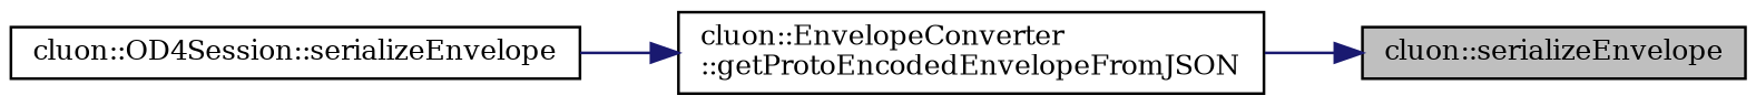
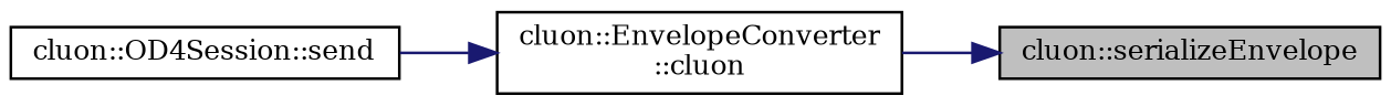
  digraph {
    fontname="DejaVu Serif"
    rankdir=RL
    node [color=black fillcolor=white fontname="DejaVu Serif" fontsize=10 shape=record style=filled]
    edge [color=midnightblue dir=back fontname="DejaVu Serif" fontsize=10 labelfontname=Helvetica labelfontsize=10 style=solid]
    n1 [fillcolor=grey75 fontcolor=black height=0.2 label="cluon::serializeEnvelope" width=0.4]
-   n2 [height=0.2 label="cluon::EnvelopeConverter\l::getProtoEncodedEnvelopeFromJSON" width=0.4]
-   n3 [height=0.2 label="cluon::OD4Session::serializeEnvelope" width=0.4]
+   n2 [height=0.2 label="cluon::EnvelopeConverter\l::cluon" width=0.4]
+   n3 [height=0.2 label="cluon::OD4Session::send" width=0.4]
    n1 -> n2
    n2 -> n3
  }
